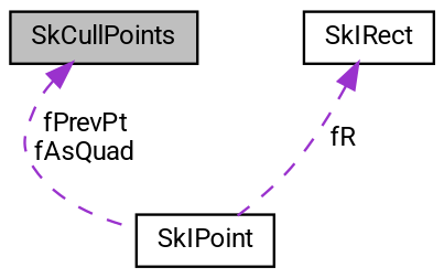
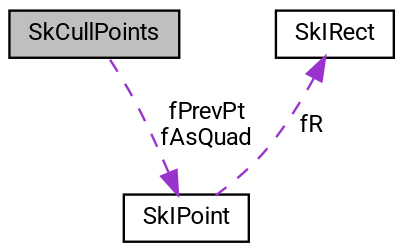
  digraph {
    fontname=Roboto
    node [color=black fillcolor=white fontname=Roboto fontsize=10 shape=record style=filled]
    edge [color=darkorchid3 dir=back fontname=Roboto fontsize=10 labelfontname=FreeSans labelfontsize=10 style=dashed]
    n1 [fillcolor=grey75 fontcolor=black height=0.2 label=SkCullPoints width=0.4]
    n2 [height=0.2 label=SkIRect width=0.4]
    n3 [height=0.2 label=SkIPoint width=0.4]
    n2 -> n3 [label=fR]
-   n1 -> n3 [label="fPrevPt\nfAsQuad"]
+   n3 -> n1 [label="fPrevPt\nfAsQuad"]
  }
